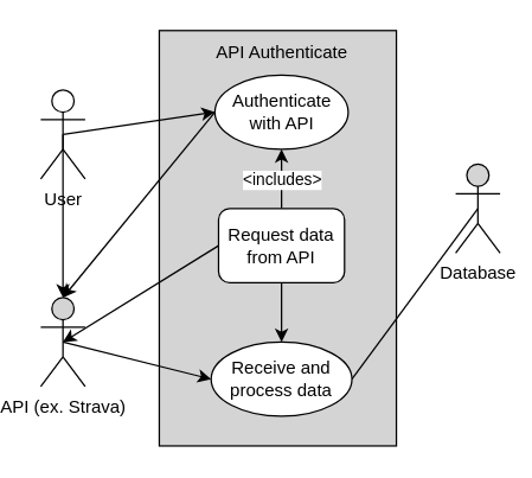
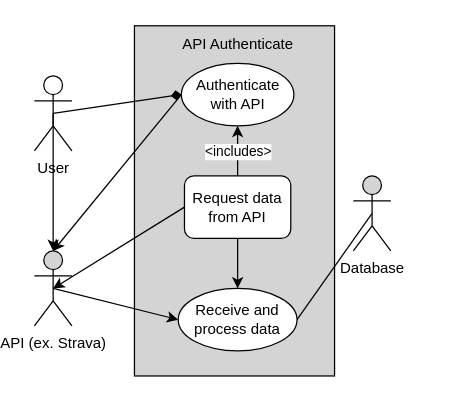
  <mxCell id="0" />
  <mxCell id="1" parent="0" />
  <mxCell id="2" value="" style="rounded=0;whiteSpace=wrap;html=1;fillColor=#D4D4D4;" vertex="1" parent="1"><mxGeometry x="100" y="20" width="160" height="280" as="geometry" /></mxCell>
  <mxCell id="3" value="User" style="shape=umlActor;verticalLabelPosition=bottom;verticalAlign=top;html=1;outlineConnect=0;" vertex="1" parent="1"><mxGeometry x="20" y="60" width="30" height="60" as="geometry" /></mxCell>
  <mxCell id="4" style="rounded=0;orthogonalLoop=1;jettySize=auto;html=1;exitX=0.5;exitY=0.5;exitDx=0;exitDy=0;exitPerimeter=0;entryX=0;entryY=0.5;entryDx=0;entryDy=0;" edge="1" parent="1" source="5" target="15"><mxGeometry relative="1" as="geometry" /></mxCell>
  <mxCell id="5" value="API (ex. Strava)" style="shape=umlActor;verticalLabelPosition=bottom;verticalAlign=top;html=1;outlineConnect=0;fillColor=#D4D4D4;" vertex="1" parent="1"><mxGeometry x="20" y="200" width="30" height="60" as="geometry" /></mxCell>
- <mxCell id="6" value="Database&lt;br&gt;" style="shape=umlActor;verticalLabelPosition=bottom;verticalAlign=top;html=1;outlineConnect=0;fillColor=#D4D4D4;" vertex="1" parent="1"><mxGeometry x="300" y="110" width="30" height="60" as="geometry" /></mxCell>
+ <mxCell id="6" value="Database&lt;br&gt;" style="shape=umlActor;verticalLabelPosition=bottom;verticalAlign=top;html=1;outlineConnect=0;fillColor=#D4D4D4;" vertex="1" parent="1"><mxGeometry x="275" y="140" width="30" height="60" as="geometry" /></mxCell>
  <mxCell id="7" style="rounded=0;orthogonalLoop=1;jettySize=auto;html=1;exitX=0;exitY=0.5;exitDx=0;exitDy=0;entryX=0.5;entryY=0.5;entryDx=0;entryDy=0;entryPerimeter=0;" edge="1" parent="1" source="9" target="5"><mxGeometry relative="1" as="geometry" /></mxCell>
  <mxCell id="8" style="rounded=0;orthogonalLoop=1;jettySize=auto;html=1;exitX=0.5;exitY=1;exitDx=0;exitDy=0;entryX=0.5;entryY=0;entryDx=0;entryDy=0;" edge="1" parent="1" source="9" target="15"><mxGeometry relative="1" as="geometry" /></mxCell>
  <mxCell id="9" value="Request data from API" style="whiteSpace=wrap;html=1;fillColor=#FFFFFF;rounded=1;" vertex="1" parent="1"><mxGeometry x="140" y="140" width="85" height="50" as="geometry" /></mxCell>
  <mxCell id="10" style="rounded=0;orthogonalLoop=1;jettySize=auto;html=1;exitX=0;exitY=0.5;exitDx=0;exitDy=0;entryX=0.5;entryY=0;entryDx=0;entryDy=0;entryPerimeter=0;" edge="1" parent="1" source="11" target="5"><mxGeometry relative="1" as="geometry" /></mxCell>
  <mxCell id="11" value="Authenticate with API" style="ellipse;whiteSpace=wrap;html=1;fillColor=#FFFFFF;" vertex="1" parent="1"><mxGeometry x="137.5" y="50" width="90" height="50" as="geometry" /></mxCell>
- <mxCell id="12" style="rounded=0;orthogonalLoop=1;jettySize=auto;html=1;exitX=0.5;exitY=0.5;exitDx=0;exitDy=0;exitPerimeter=0;entryX=0;entryY=0.5;entryDx=0;entryDy=0;" edge="1" parent="1" source="3" target="11"><mxGeometry relative="1" as="geometry" /></mxCell>
+ <mxCell id="12" style="rounded=0;orthogonalLoop=1;jettySize=auto;html=1;exitX=0.5;exitY=0.5;exitDx=0;exitDy=0;exitPerimeter=0;entryX=0;entryY=0.5;entryDx=0;entryDy=0;endArrow=diamond;" edge="1" parent="1" source="3" target="11"><mxGeometry relative="1" as="geometry" /></mxCell>
  <mxCell id="13" style="rounded=0;orthogonalLoop=1;jettySize=auto;html=1;exitX=0.5;exitY=0.5;exitDx=0;exitDy=0;exitPerimeter=0;" edge="1" parent="1" source="3" target="5"><mxGeometry relative="1" as="geometry" /></mxCell>
  <mxCell id="14" style="rounded=0;orthogonalLoop=1;jettySize=auto;html=1;exitX=1;exitY=0.5;exitDx=0;exitDy=0;entryX=0.5;entryY=0.5;entryDx=0;entryDy=0;entryPerimeter=0;endArrow=none;" edge="1" parent="1" source="15" target="6"><mxGeometry relative="1" as="geometry" /></mxCell>
  <mxCell id="15" value="Receive and process data" style="ellipse;whiteSpace=wrap;html=1;fillColor=#FFFFFF;" vertex="1" parent="1"><mxGeometry x="135" y="230" width="95" height="50" as="geometry" /></mxCell>
  <mxCell id="16" value="API Authenticate" style="text;html=1;strokeColor=none;fillColor=none;align=center;verticalAlign=middle;whiteSpace=wrap;rounded=0;" vertex="1" parent="1"><mxGeometry x="122.5" y="20" width="120" height="30" as="geometry" /></mxCell>
  <mxCell id="17" value="" style="endArrow=classic;html=1;rounded=0;exitX=0.5;exitY=0;exitDx=0;exitDy=0;entryX=0.5;entryY=1;entryDx=0;entryDy=0;" edge="1" parent="1" source="9" target="11"><mxGeometry relative="1" as="geometry"><mxPoint x="210" y="130" as="sourcePoint" /><mxPoint x="310" y="130" as="targetPoint" /></mxGeometry></mxCell>
  <mxCell id="18" value="&amp;lt;includes&amp;gt;" style="edgeLabel;resizable=0;html=1;align=center;verticalAlign=middle;fillColor=#FFFFFF;" connectable="0" vertex="1" parent="17"><mxGeometry relative="1" as="geometry" /></mxCell>
